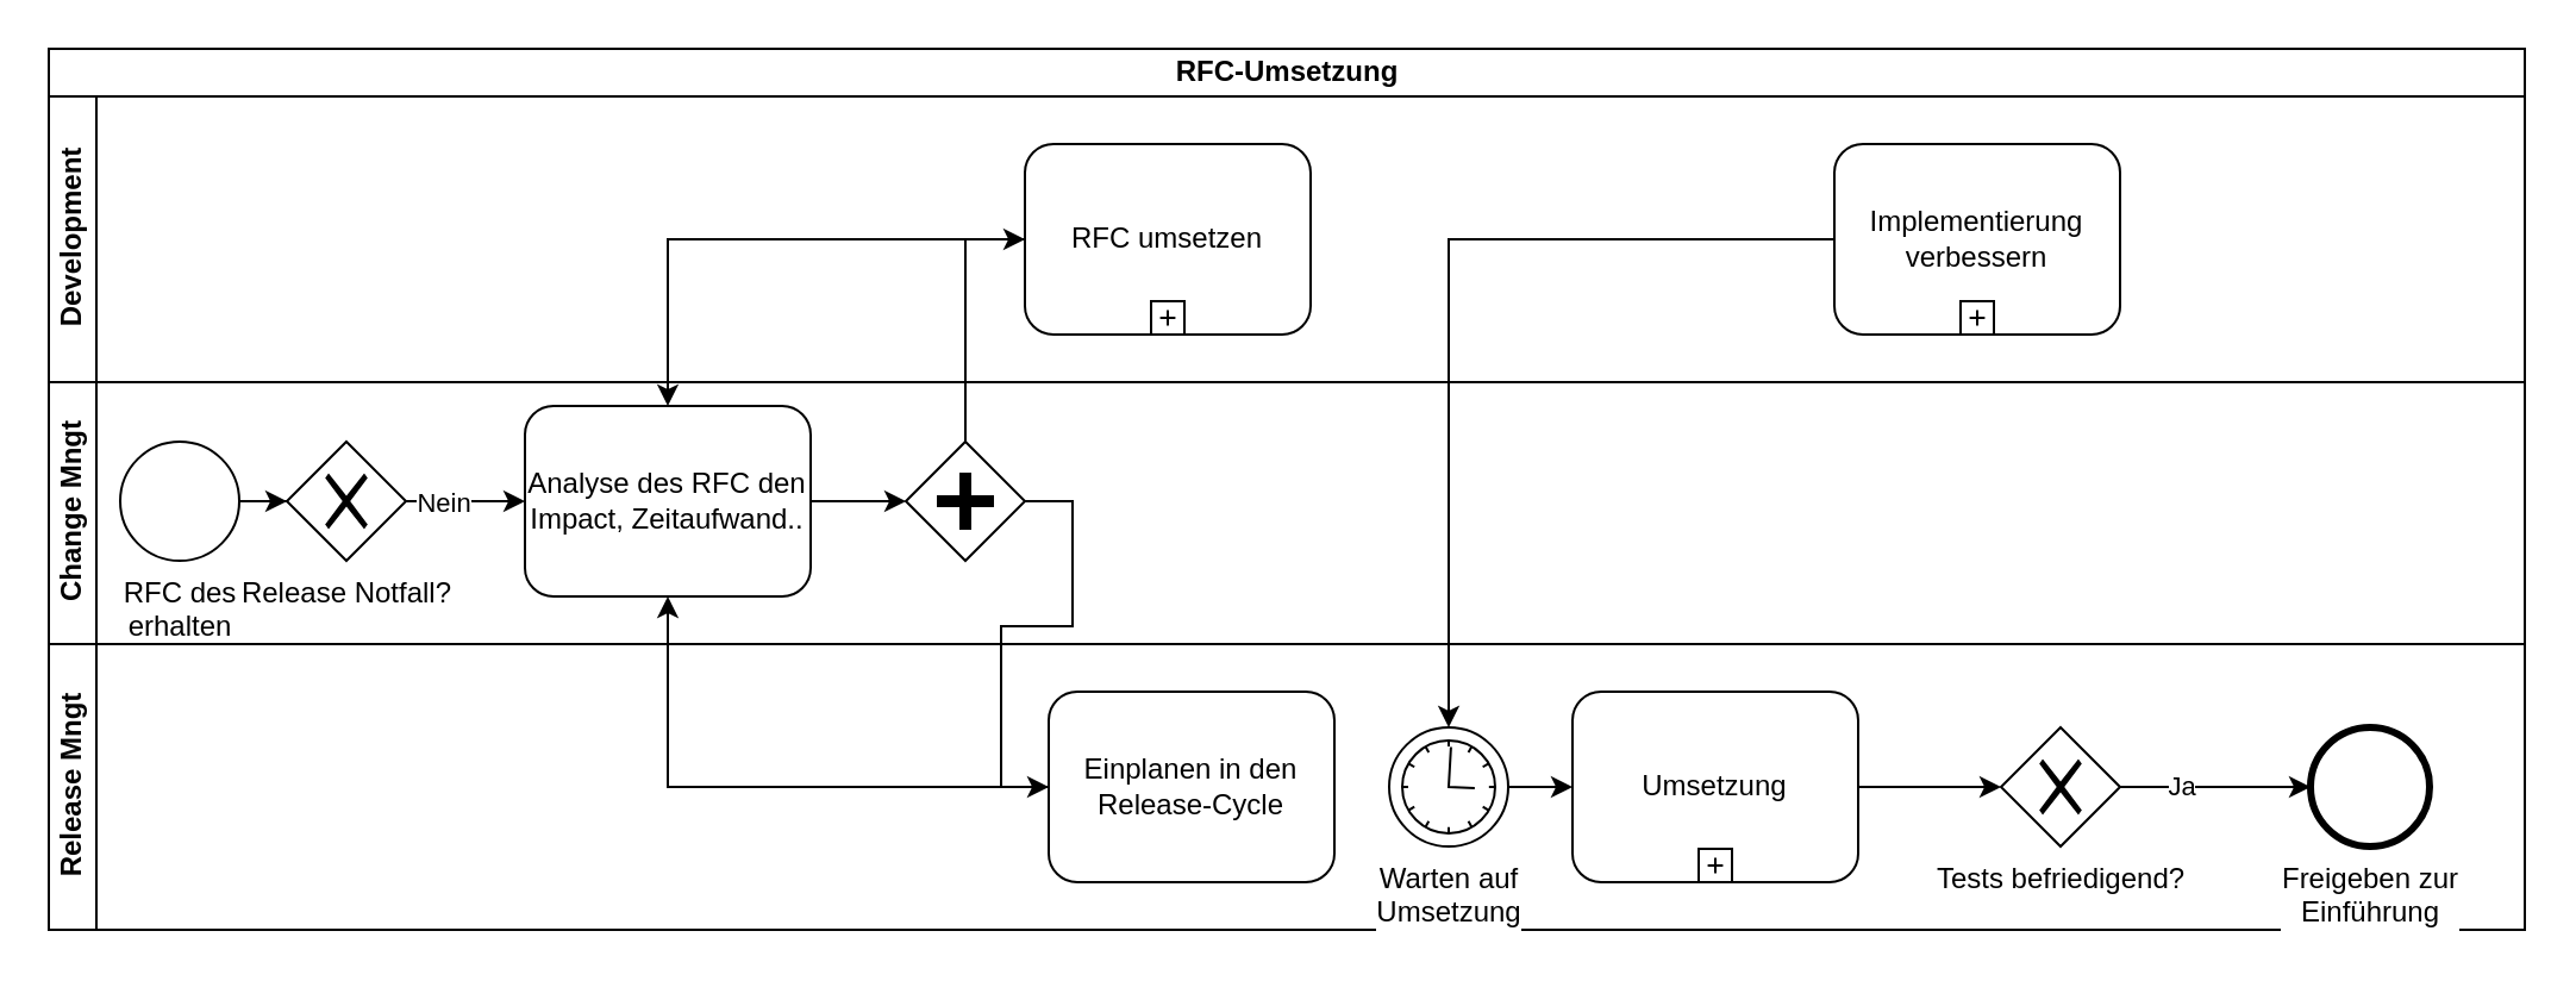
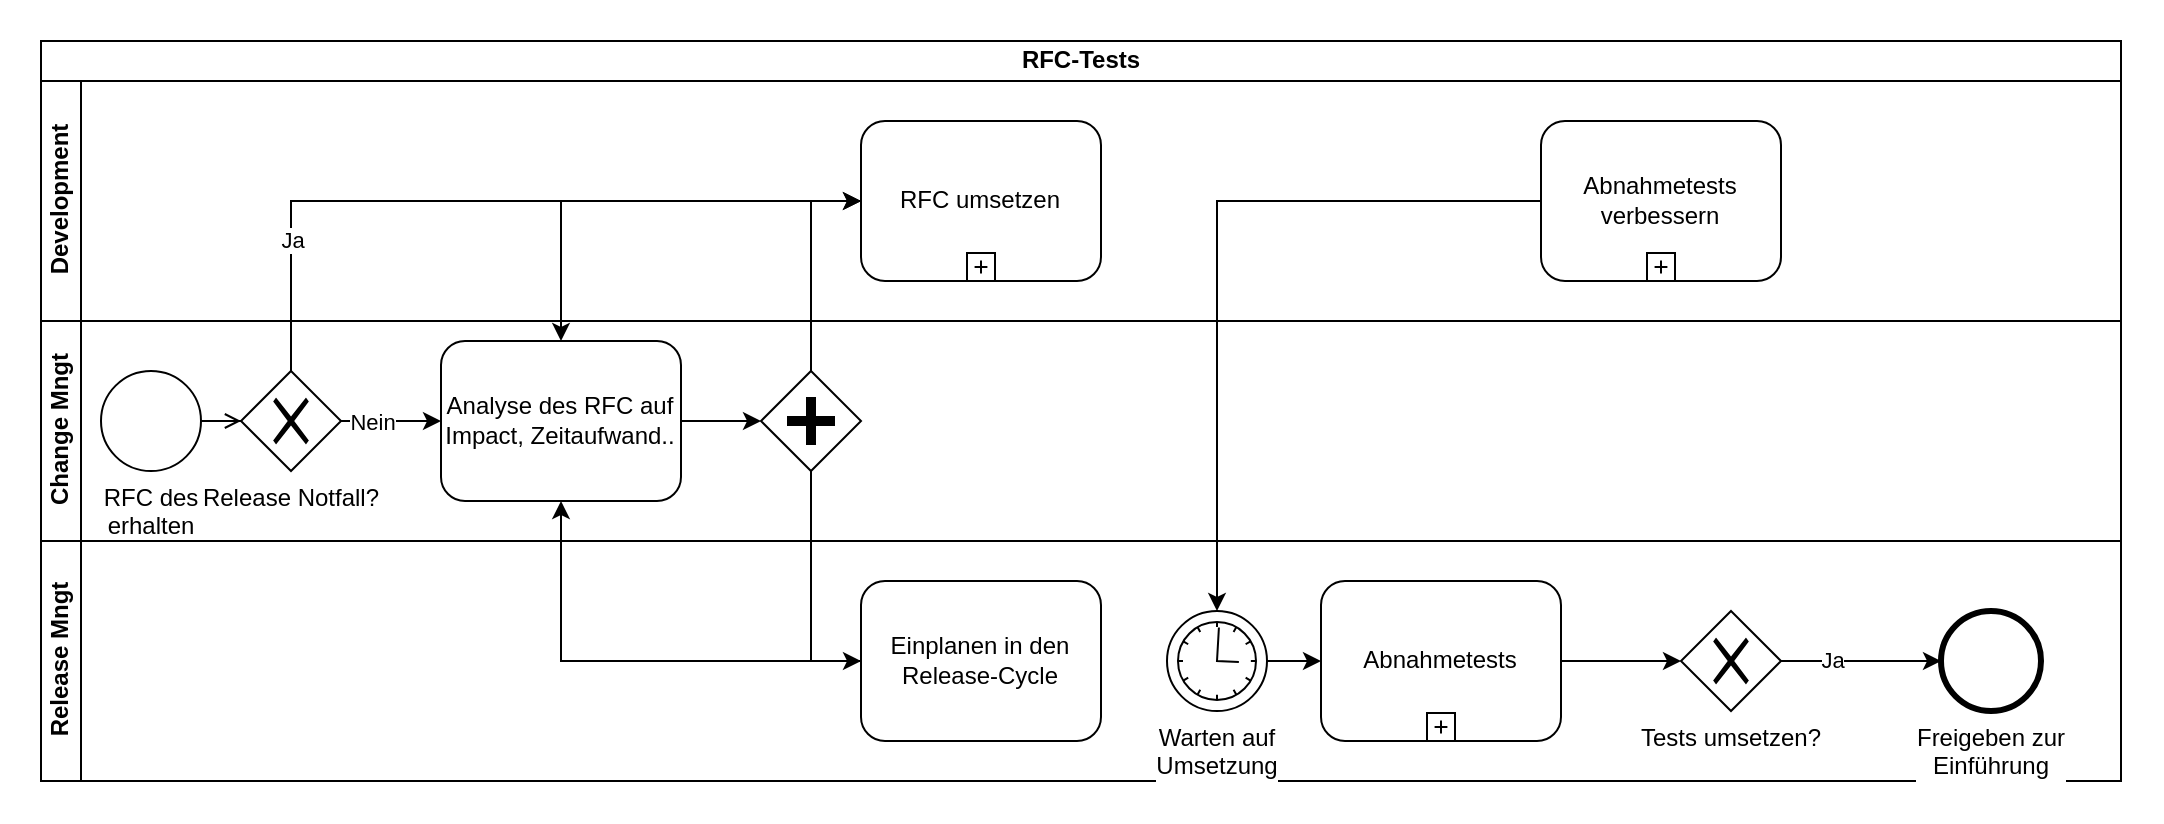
  <mxCell id="0" />
  <mxCell id="1" parent="0" />
- <mxCell id="2" value="RFC-Umsetzung" style="swimlane;html=1;childLayout=stackLayout;resizeParent=1;resizeParentMax=0;horizontal=1;startSize=20;horizontalStack=0;" parent="1" vertex="1"><mxGeometry x="20" y="20" width="1040" height="370" as="geometry" /></mxCell>
+ <mxCell id="2" value="RFC-Tests" style="swimlane;html=1;childLayout=stackLayout;resizeParent=1;resizeParentMax=0;horizontal=1;startSize=20;horizontalStack=0;" parent="1" vertex="1"><mxGeometry x="20" y="20" width="1040" height="370" as="geometry" /></mxCell>
  <mxCell id="3" value="Development" style="swimlane;html=1;startSize=20;horizontal=0;" parent="2" vertex="1"><mxGeometry y="20" width="1040" height="120" as="geometry" /></mxCell>
- <mxCell id="4" value="Implementierung verbessern" style="html=1;whiteSpace=wrap;rounded=1;dropTarget=0;" parent="3" vertex="1"><mxGeometry x="750" y="20" width="120" height="80" as="geometry" /></mxCell>
+ <mxCell id="4" value="Abnahmetests verbessern" style="html=1;whiteSpace=wrap;rounded=1;dropTarget=0;" parent="3" vertex="1"><mxGeometry x="750" y="20" width="120" height="80" as="geometry" /></mxCell>
  <mxCell id="5" value="" style="html=1;shape=plus;outlineConnect=0;" parent="4" vertex="1"><mxGeometry x="0.5" y="1" width="14" height="14" relative="1" as="geometry"><mxPoint x="-7" y="-14" as="offset" /></mxGeometry></mxCell>
  <mxCell id="6" value="RFC umsetzen" style="html=1;whiteSpace=wrap;rounded=1;dropTarget=0;" parent="3" vertex="1"><mxGeometry x="410" y="20" width="120" height="80" as="geometry" /></mxCell>
  <mxCell id="7" value="" style="html=1;shape=plus;outlineConnect=0;" parent="6" vertex="1"><mxGeometry x="0.5" y="1" width="14" height="14" relative="1" as="geometry"><mxPoint x="-7" y="-14" as="offset" /></mxGeometry></mxCell>
  <mxCell id="8" value="Change Mngt" style="swimlane;html=1;startSize=20;horizontal=0;" parent="2" vertex="1"><mxGeometry y="140" width="1040" height="110" as="geometry" /></mxCell>
  <mxCell id="9" style="edgeStyle=orthogonalEdgeStyle;rounded=0;orthogonalLoop=1;jettySize=auto;html=1;entryX=0;entryY=0.5;entryDx=0;entryDy=0;" parent="8" source="12" target="15" edge="1"><mxGeometry relative="1" as="geometry" /></mxCell>
  <mxCell id="10" value="Nein" style="edgeLabel;html=1;align=center;verticalAlign=middle;resizable=0;points=[];" parent="9" vertex="1" connectable="0"><mxGeometry x="-0.413" relative="1" as="geometry"><mxPoint as="offset" /></mxGeometry></mxCell>
- <mxCell id="11" style="edgeStyle=orthogonalEdgeStyle;rounded=0;orthogonalLoop=1;jettySize=auto;html=1;entryX=0;entryY=0.5;entryDx=0;entryDy=0;" parent="8" source="13" target="12" edge="1"><mxGeometry relative="1" as="geometry" /></mxCell>
+ <mxCell id="11" style="edgeStyle=orthogonalEdgeStyle;rounded=0;orthogonalLoop=1;jettySize=auto;html=1;entryX=0;entryY=0.5;entryDx=0;entryDy=0;endArrow=open;" parent="8" source="13" target="12" edge="1"><mxGeometry relative="1" as="geometry" /></mxCell>
  <mxCell id="12" value="Release Notfall?" style="shape=mxgraph.bpmn.shape;html=1;verticalLabelPosition=bottom;labelBackgroundColor=#ffffff;verticalAlign=top;align=center;perimeter=rhombusPerimeter;background=gateway;outlineConnect=0;outline=none;symbol=exclusiveGw;" parent="8" vertex="1"><mxGeometry x="100" y="25" width="50" height="50" as="geometry" /></mxCell>
  <mxCell id="13" value="RFC des &lt;br&gt;erhalten" style="shape=mxgraph.bpmn.shape;html=1;verticalLabelPosition=bottom;labelBackgroundColor=#ffffff;verticalAlign=top;align=center;perimeter=ellipsePerimeter;outlineConnect=0;outline=standard;symbol=general;" parent="8" vertex="1"><mxGeometry x="30" y="25" width="50" height="50" as="geometry" /></mxCell>
  <mxCell id="14" style="edgeStyle=orthogonalEdgeStyle;rounded=0;orthogonalLoop=1;jettySize=auto;html=1;" parent="8" source="15" target="16" edge="1"><mxGeometry relative="1" as="geometry" /></mxCell>
- <mxCell id="15" value="Analyse des RFC den Impact, Zeitaufwand.." style="shape=ext;rounded=1;html=1;whiteSpace=wrap;" parent="8" vertex="1"><mxGeometry x="200" y="10" width="120" height="80" as="geometry" /></mxCell>
+ <mxCell id="15" value="Analyse des RFC auf Impact, Zeitaufwand.." style="shape=ext;rounded=1;html=1;whiteSpace=wrap;" parent="8" vertex="1"><mxGeometry x="200" y="10" width="120" height="80" as="geometry" /></mxCell>
  <mxCell id="16" value="" style="shape=mxgraph.bpmn.shape;html=1;verticalLabelPosition=bottom;labelBackgroundColor=#ffffff;verticalAlign=top;align=center;perimeter=rhombusPerimeter;background=gateway;outlineConnect=0;outline=none;symbol=parallelGw;" parent="8" vertex="1"><mxGeometry x="360" y="25" width="50" height="50" as="geometry" /></mxCell>
  <mxCell id="17" value="Release Mngt" style="swimlane;html=1;startSize=20;horizontal=0;" parent="2" vertex="1"><mxGeometry y="250" width="1040" height="120" as="geometry" /></mxCell>
  <mxCell id="18" style="edgeStyle=orthogonalEdgeStyle;rounded=0;orthogonalLoop=1;jettySize=auto;html=1;entryX=0;entryY=0.5;entryDx=0;entryDy=0;" parent="17" source="25" target="21" edge="1"><mxGeometry relative="1" as="geometry" /></mxCell>
  <mxCell id="19" style="edgeStyle=orthogonalEdgeStyle;rounded=0;orthogonalLoop=1;jettySize=auto;html=1;" parent="17" source="21" target="28" edge="1"><mxGeometry relative="1" as="geometry" /></mxCell>
  <mxCell id="20" value="Freigeben zur&lt;br&gt;Einführung" style="shape=mxgraph.bpmn.shape;html=1;verticalLabelPosition=bottom;labelBackgroundColor=#ffffff;verticalAlign=top;align=center;perimeter=ellipsePerimeter;outlineConnect=0;outline=end;symbol=general;" parent="17" vertex="1"><mxGeometry x="950" y="35" width="50" height="50" as="geometry" /></mxCell>
- <mxCell id="21" value="Umsetzung" style="html=1;whiteSpace=wrap;rounded=1;dropTarget=0;" parent="17" vertex="1"><mxGeometry x="640" y="20" width="120" height="80" as="geometry" /></mxCell>
+ <mxCell id="21" value="Abnahmetests" style="html=1;whiteSpace=wrap;rounded=1;dropTarget=0;" parent="17" vertex="1"><mxGeometry x="640" y="20" width="120" height="80" as="geometry" /></mxCell>
  <mxCell id="22" value="" style="html=1;shape=plus;outlineConnect=0;" parent="21" vertex="1"><mxGeometry x="0.5" y="1" width="14" height="14" relative="1" as="geometry"><mxPoint x="-7" y="-14" as="offset" /></mxGeometry></mxCell>
- <mxCell id="23" value="Einplanen in den Release-Cycle" style="shape=ext;rounded=1;html=1;whiteSpace=wrap;" parent="17" vertex="1"><mxGeometry x="420" y="20" width="120" height="80" as="geometry" /></mxCell>
+ <mxCell id="23" value="Einplanen in den Release-Cycle" style="shape=ext;rounded=1;html=1;whiteSpace=wrap;" parent="17" vertex="1"><mxGeometry x="410" y="20" width="120" height="80" as="geometry" /></mxCell>
  <mxCell id="24" style="edgeStyle=orthogonalEdgeStyle;rounded=0;orthogonalLoop=1;jettySize=auto;html=1;" parent="17" source="23" target="15" edge="1"><mxGeometry relative="1" as="geometry"><mxPoint x="330" y="110" as="sourcePoint" /><mxPoint x="420" y="110" as="targetPoint" /></mxGeometry></mxCell>
  <mxCell id="25" value="Warten auf &lt;br&gt;Umsetzung" style="shape=mxgraph.bpmn.shape;html=1;verticalLabelPosition=bottom;labelBackgroundColor=#ffffff;verticalAlign=top;align=center;perimeter=ellipsePerimeter;outlineConnect=0;outline=standard;symbol=timer;" parent="17" vertex="1"><mxGeometry x="563" y="35" width="50" height="50" as="geometry" /></mxCell>
  <mxCell id="26" style="edgeStyle=orthogonalEdgeStyle;rounded=0;orthogonalLoop=1;jettySize=auto;html=1;entryX=0;entryY=0.5;entryDx=0;entryDy=0;" parent="17" source="28" target="20" edge="1"><mxGeometry relative="1" as="geometry" /></mxCell>
  <mxCell id="27" value="Ja" style="edgeLabel;html=1;align=center;verticalAlign=middle;resizable=0;points=[];" parent="26" vertex="1" connectable="0"><mxGeometry x="-0.387" y="1" relative="1" as="geometry"><mxPoint as="offset" /></mxGeometry></mxCell>
- <mxCell id="28" value="Tests befriedigend?" style="shape=mxgraph.bpmn.shape;html=1;verticalLabelPosition=bottom;labelBackgroundColor=#ffffff;verticalAlign=top;align=center;perimeter=rhombusPerimeter;background=gateway;outlineConnect=0;outline=none;symbol=exclusiveGw;" parent="17" vertex="1"><mxGeometry x="820" y="35" width="50" height="50" as="geometry" /></mxCell>
+ <mxCell id="28" value="Tests umsetzen?" style="shape=mxgraph.bpmn.shape;html=1;verticalLabelPosition=bottom;labelBackgroundColor=#ffffff;verticalAlign=top;align=center;perimeter=rhombusPerimeter;background=gateway;outlineConnect=0;outline=none;symbol=exclusiveGw;" parent="17" vertex="1"><mxGeometry x="820" y="35" width="50" height="50" as="geometry" /></mxCell>
+ <mxCell id="29" style="edgeStyle=orthogonalEdgeStyle;rounded=0;orthogonalLoop=1;jettySize=auto;html=1;exitX=0.5;exitY=0;exitDx=0;exitDy=0;entryX=0;entryY=0.5;entryDx=0;entryDy=0;" parent="2" source="12" target="6" edge="1"><mxGeometry relative="1" as="geometry" /></mxCell>
+ <mxCell id="30" value="Ja" style="edgeLabel;html=1;align=center;verticalAlign=middle;resizable=0;points=[];" parent="29" vertex="1" connectable="0"><mxGeometry x="-0.644" relative="1" as="geometry"><mxPoint as="offset" /></mxGeometry></mxCell>
  <mxCell id="31" style="edgeStyle=orthogonalEdgeStyle;rounded=0;orthogonalLoop=1;jettySize=auto;html=1;entryX=0;entryY=0.5;entryDx=0;entryDy=0;" parent="2" source="16" target="23" edge="1"><mxGeometry relative="1" as="geometry" /></mxCell>
  <mxCell id="32" style="edgeStyle=orthogonalEdgeStyle;rounded=0;orthogonalLoop=1;jettySize=auto;html=1;entryX=0;entryY=0.5;entryDx=0;entryDy=0;" parent="2" source="16" target="6" edge="1"><mxGeometry relative="1" as="geometry" /></mxCell>
  <mxCell id="33" style="edgeStyle=orthogonalEdgeStyle;rounded=0;orthogonalLoop=1;jettySize=auto;html=1;" parent="2" source="6" target="15" edge="1"><mxGeometry relative="1" as="geometry" /></mxCell>
  <mxCell id="34" style="edgeStyle=orthogonalEdgeStyle;rounded=0;orthogonalLoop=1;jettySize=auto;html=1;entryX=0.5;entryY=0;entryDx=0;entryDy=0;" parent="2" source="4" target="25" edge="1"><mxGeometry relative="1" as="geometry"><Array as="points"><mxPoint x="588" y="80" /></Array></mxGeometry></mxCell>
